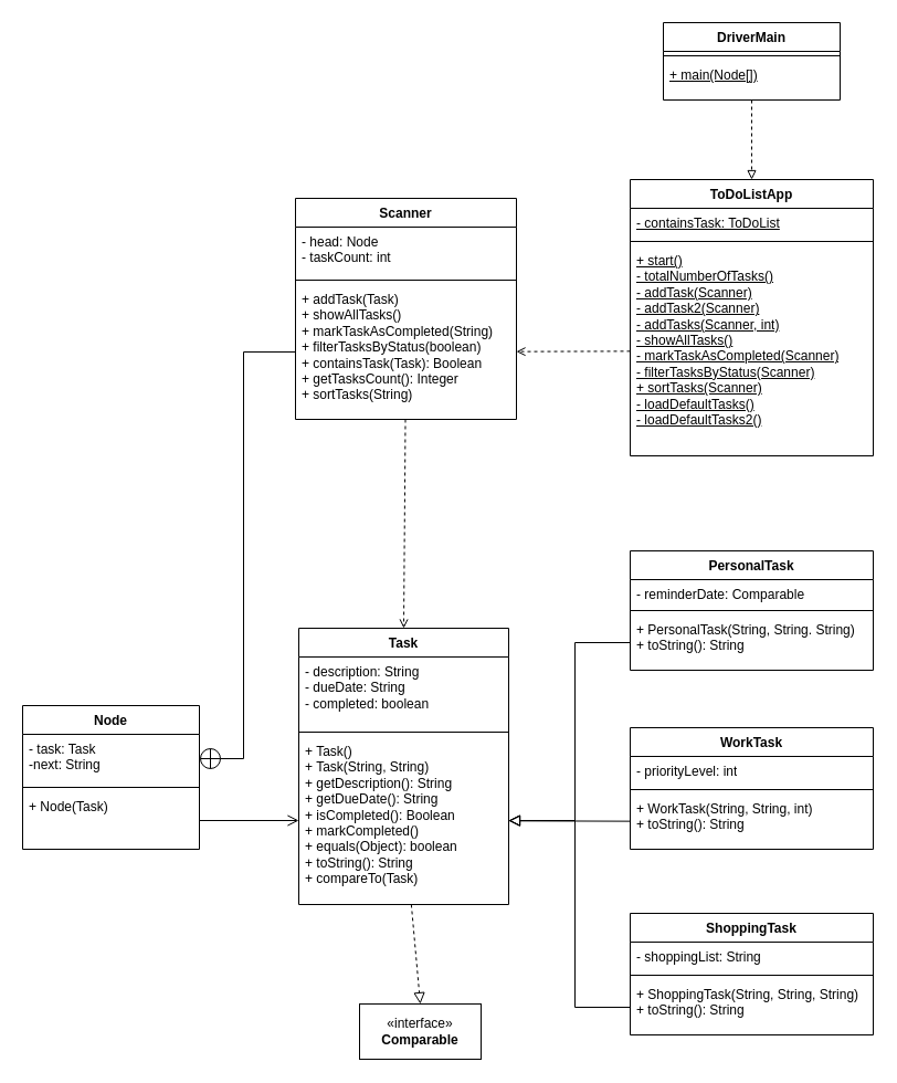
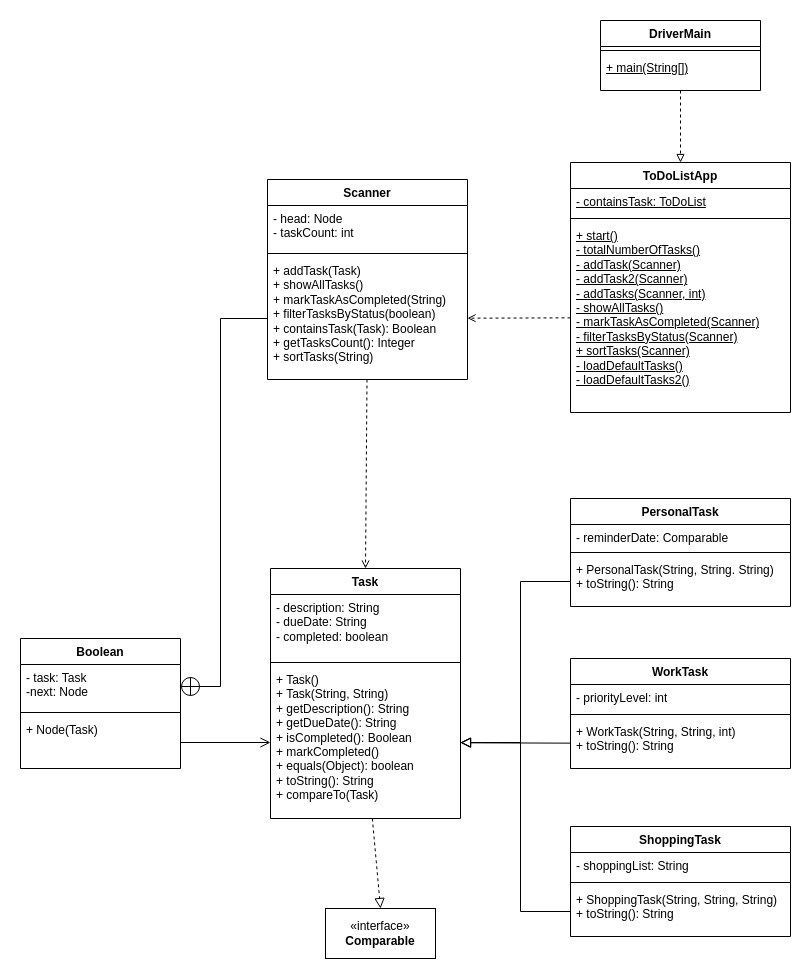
  <mxCell id="0" />
  <mxCell id="1" parent="0" />
  <mxCell id="2" value="Scanner" style="swimlane;fontStyle=1;align=center;verticalAlign=top;childLayout=stackLayout;horizontal=1;startSize=26;horizontalStack=0;resizeParent=1;resizeParentMax=0;resizeLast=0;collapsible=1;marginBottom=0;whiteSpace=wrap;html=1;" parent="1" vertex="1"><mxGeometry x="267" y="179" width="200" height="200" as="geometry" /></mxCell>
  <mxCell id="3" value="- head: Node&lt;br&gt;- taskCount: int" style="text;strokeColor=none;fillColor=none;align=left;verticalAlign=top;spacingLeft=4;spacingRight=4;overflow=hidden;rotatable=0;points=[[0,0.5],[1,0.5]];portConstraint=eastwest;whiteSpace=wrap;html=1;" parent="2" vertex="1"><mxGeometry y="26" width="200" height="44" as="geometry" /></mxCell>
  <mxCell id="4" value="" style="line;strokeWidth=1;fillColor=none;align=left;verticalAlign=middle;spacingTop=-1;spacingLeft=3;spacingRight=3;rotatable=0;labelPosition=right;points=[];portConstraint=eastwest;strokeColor=inherit;" parent="2" vertex="1"><mxGeometry y="70" width="200" height="8" as="geometry" /></mxCell>
  <mxCell id="5" value="+ addTask(Task)&lt;br&gt;+ showAllTasks()&lt;br&gt;+ markTaskAsCompleted(String)&lt;br&gt;+ filterTasksByStatus(boolean)&lt;br&gt;+ containsTask(Task): Boolean&lt;br&gt;+ getTasksCount(): Integer&lt;br&gt;+ sortTasks(String)" style="text;strokeColor=none;fillColor=none;align=left;verticalAlign=top;spacingLeft=4;spacingRight=4;overflow=hidden;rotatable=0;points=[[0,0.5],[1,0.5]];portConstraint=eastwest;whiteSpace=wrap;html=1;" parent="2" vertex="1"><mxGeometry y="78" width="200" height="122" as="geometry" /></mxCell>
- <mxCell id="6" value="Node" style="swimlane;fontStyle=1;align=center;verticalAlign=top;childLayout=stackLayout;horizontal=1;startSize=26;horizontalStack=0;resizeParent=1;resizeParentMax=0;resizeLast=0;collapsible=1;marginBottom=0;whiteSpace=wrap;html=1;" parent="1" vertex="1"><mxGeometry x="20" y="638" width="160" height="130" as="geometry"><mxRectangle x="345" y="570" width="70" height="30" as="alternateBounds" /></mxGeometry></mxCell>
- <mxCell id="7" value="- task: Task&lt;br&gt;-next: String" style="text;strokeColor=none;fillColor=none;align=left;verticalAlign=top;spacingLeft=4;spacingRight=4;overflow=hidden;rotatable=0;points=[[0,0.5],[1,0.5]];portConstraint=eastwest;whiteSpace=wrap;html=1;" parent="6" vertex="1"><mxGeometry y="26" width="160" height="44" as="geometry" /></mxCell>
+ <mxCell id="6" value="Boolean" style="swimlane;fontStyle=1;align=center;verticalAlign=top;childLayout=stackLayout;horizontal=1;startSize=26;horizontalStack=0;resizeParent=1;resizeParentMax=0;resizeLast=0;collapsible=1;marginBottom=0;whiteSpace=wrap;html=1;" parent="1" vertex="1"><mxGeometry x="20" y="638" width="160" height="130" as="geometry"><mxRectangle x="345" y="570" width="70" height="30" as="alternateBounds" /></mxGeometry></mxCell>
+ <mxCell id="7" value="- task: Task&lt;br&gt;-next: Node" style="text;strokeColor=none;fillColor=none;align=left;verticalAlign=top;spacingLeft=4;spacingRight=4;overflow=hidden;rotatable=0;points=[[0,0.5],[1,0.5]];portConstraint=eastwest;whiteSpace=wrap;html=1;" parent="6" vertex="1"><mxGeometry y="26" width="160" height="44" as="geometry" /></mxCell>
  <mxCell id="8" value="" style="line;strokeWidth=1;fillColor=none;align=left;verticalAlign=middle;spacingTop=-1;spacingLeft=3;spacingRight=3;rotatable=0;labelPosition=right;points=[];portConstraint=eastwest;strokeColor=inherit;" parent="6" vertex="1"><mxGeometry y="70" width="160" height="8" as="geometry" /></mxCell>
  <mxCell id="9" value="+ Node(Task)" style="text;strokeColor=none;fillColor=none;align=left;verticalAlign=top;spacingLeft=4;spacingRight=4;overflow=hidden;rotatable=0;points=[[0,0.5],[1,0.5]];portConstraint=eastwest;whiteSpace=wrap;html=1;" parent="6" vertex="1"><mxGeometry y="78" width="160" height="52" as="geometry" /></mxCell>
  <mxCell id="10" value="Task" style="swimlane;fontStyle=1;align=center;verticalAlign=top;childLayout=stackLayout;horizontal=1;startSize=26;horizontalStack=0;resizeParent=1;resizeParentMax=0;resizeLast=0;collapsible=1;marginBottom=0;whiteSpace=wrap;html=1;" parent="1" vertex="1"><mxGeometry x="270" y="568" width="190" height="250" as="geometry" /></mxCell>
  <mxCell id="11" value="- description: String&lt;br&gt;- dueDate: String&lt;br&gt;- completed: boolean" style="text;strokeColor=none;fillColor=none;align=left;verticalAlign=top;spacingLeft=4;spacingRight=4;overflow=hidden;rotatable=0;points=[[0,0.5],[1,0.5]];portConstraint=eastwest;whiteSpace=wrap;html=1;" parent="10" vertex="1"><mxGeometry y="26" width="190" height="64" as="geometry" /></mxCell>
  <mxCell id="12" value="" style="line;strokeWidth=1;fillColor=none;align=left;verticalAlign=middle;spacingTop=-1;spacingLeft=3;spacingRight=3;rotatable=0;labelPosition=right;points=[];portConstraint=eastwest;strokeColor=inherit;" parent="10" vertex="1"><mxGeometry y="90" width="190" height="8" as="geometry" /></mxCell>
  <mxCell id="13" value="+ Task()&lt;br&gt;+ Task(String, String)&lt;br&gt;+ getDescription(): String&lt;br&gt;+ getDueDate(): String&lt;br&gt;+ isCompleted(): Boolean&lt;br&gt;+ markCompleted()&lt;br&gt;+ equals(Object): boolean&lt;br&gt;+ toString(): String&lt;br&gt;+ compareTo(Task)" style="text;strokeColor=none;fillColor=none;align=left;verticalAlign=top;spacingLeft=4;spacingRight=4;overflow=hidden;rotatable=0;points=[[0,0.5],[1,0.5]];portConstraint=eastwest;whiteSpace=wrap;html=1;" parent="10" vertex="1"><mxGeometry y="98" width="190" height="152" as="geometry" /></mxCell>
  <mxCell id="14" value="DriverMain" style="swimlane;fontStyle=1;align=center;verticalAlign=top;childLayout=stackLayout;horizontal=1;startSize=26;horizontalStack=0;resizeParent=1;resizeParentMax=0;resizeLast=0;collapsible=1;marginBottom=0;whiteSpace=wrap;html=1;" parent="1" vertex="1"><mxGeometry x="600" y="20" width="160" height="70" as="geometry" /></mxCell>
  <mxCell id="15" value="" style="line;strokeWidth=1;fillColor=none;align=left;verticalAlign=middle;spacingTop=-1;spacingLeft=3;spacingRight=3;rotatable=0;labelPosition=right;points=[];portConstraint=eastwest;strokeColor=inherit;" parent="14" vertex="1"><mxGeometry y="26" width="160" height="8" as="geometry" /></mxCell>
- <mxCell id="16" value="&lt;u&gt;+ main(Node[])&lt;/u&gt;" style="text;strokeColor=none;fillColor=none;align=left;verticalAlign=top;spacingLeft=4;spacingRight=4;overflow=hidden;rotatable=0;points=[[0,0.5],[1,0.5]];portConstraint=eastwest;whiteSpace=wrap;html=1;" parent="14" vertex="1"><mxGeometry y="34" width="160" height="36" as="geometry" /></mxCell>
+ <mxCell id="16" value="&lt;u&gt;+ main(String[])&lt;/u&gt;" style="text;strokeColor=none;fillColor=none;align=left;verticalAlign=top;spacingLeft=4;spacingRight=4;overflow=hidden;rotatable=0;points=[[0,0.5],[1,0.5]];portConstraint=eastwest;whiteSpace=wrap;html=1;" parent="14" vertex="1"><mxGeometry y="34" width="160" height="36" as="geometry" /></mxCell>
  <mxCell id="17" value="PersonalTask" style="swimlane;fontStyle=1;align=center;verticalAlign=top;childLayout=stackLayout;horizontal=1;startSize=26;horizontalStack=0;resizeParent=1;resizeParentMax=0;resizeLast=0;collapsible=1;marginBottom=0;whiteSpace=wrap;html=1;" parent="1" vertex="1"><mxGeometry x="570" y="498" width="220" height="108" as="geometry" /></mxCell>
  <mxCell id="18" value="- reminderDate: Comparable" style="text;strokeColor=none;fillColor=none;align=left;verticalAlign=top;spacingLeft=4;spacingRight=4;overflow=hidden;rotatable=0;points=[[0,0.5],[1,0.5]];portConstraint=eastwest;whiteSpace=wrap;html=1;" parent="17" vertex="1"><mxGeometry y="26" width="220" height="24" as="geometry" /></mxCell>
  <mxCell id="19" value="" style="line;strokeWidth=1;fillColor=none;align=left;verticalAlign=middle;spacingTop=-1;spacingLeft=3;spacingRight=3;rotatable=0;labelPosition=right;points=[];portConstraint=eastwest;strokeColor=inherit;" parent="17" vertex="1"><mxGeometry y="50" width="220" height="8" as="geometry" /></mxCell>
  <mxCell id="20" value="+ PersonalTask(String, String. String)&lt;br&gt;+ toString(): String" style="text;strokeColor=none;fillColor=none;align=left;verticalAlign=top;spacingLeft=4;spacingRight=4;overflow=hidden;rotatable=0;points=[[0,0.5],[1,0.5]];portConstraint=eastwest;whiteSpace=wrap;html=1;" parent="17" vertex="1"><mxGeometry y="58" width="220" height="50" as="geometry" /></mxCell>
  <mxCell id="21" value="WorkTask" style="swimlane;fontStyle=1;align=center;verticalAlign=top;childLayout=stackLayout;horizontal=1;startSize=26;horizontalStack=0;resizeParent=1;resizeParentMax=0;resizeLast=0;collapsible=1;marginBottom=0;whiteSpace=wrap;html=1;" parent="1" vertex="1"><mxGeometry x="570" y="658" width="220" height="110" as="geometry" /></mxCell>
  <mxCell id="22" value="- priorityLevel: int" style="text;strokeColor=none;fillColor=none;align=left;verticalAlign=top;spacingLeft=4;spacingRight=4;overflow=hidden;rotatable=0;points=[[0,0.5],[1,0.5]];portConstraint=eastwest;whiteSpace=wrap;html=1;" parent="21" vertex="1"><mxGeometry y="26" width="220" height="26" as="geometry" /></mxCell>
  <mxCell id="23" value="" style="line;strokeWidth=1;fillColor=none;align=left;verticalAlign=middle;spacingTop=-1;spacingLeft=3;spacingRight=3;rotatable=0;labelPosition=right;points=[];portConstraint=eastwest;strokeColor=inherit;" parent="21" vertex="1"><mxGeometry y="52" width="220" height="8" as="geometry" /></mxCell>
  <mxCell id="24" value="+ WorkTask(String, String, int)&lt;br&gt;+ toString(): String" style="text;strokeColor=none;fillColor=none;align=left;verticalAlign=top;spacingLeft=4;spacingRight=4;overflow=hidden;rotatable=0;points=[[0,0.5],[1,0.5]];portConstraint=eastwest;whiteSpace=wrap;html=1;" parent="21" vertex="1"><mxGeometry y="60" width="220" height="50" as="geometry" /></mxCell>
  <mxCell id="25" value="ShoppingTask" style="swimlane;fontStyle=1;align=center;verticalAlign=top;childLayout=stackLayout;horizontal=1;startSize=26;horizontalStack=0;resizeParent=1;resizeParentMax=0;resizeLast=0;collapsible=1;marginBottom=0;whiteSpace=wrap;html=1;" parent="1" vertex="1"><mxGeometry x="570" y="826" width="220" height="110" as="geometry" /></mxCell>
  <mxCell id="26" value="- shoppingList: String" style="text;strokeColor=none;fillColor=none;align=left;verticalAlign=top;spacingLeft=4;spacingRight=4;overflow=hidden;rotatable=0;points=[[0,0.5],[1,0.5]];portConstraint=eastwest;whiteSpace=wrap;html=1;" parent="25" vertex="1"><mxGeometry y="26" width="220" height="26" as="geometry" /></mxCell>
  <mxCell id="27" value="" style="line;strokeWidth=1;fillColor=none;align=left;verticalAlign=middle;spacingTop=-1;spacingLeft=3;spacingRight=3;rotatable=0;labelPosition=right;points=[];portConstraint=eastwest;strokeColor=inherit;" parent="25" vertex="1"><mxGeometry y="52" width="220" height="8" as="geometry" /></mxCell>
  <mxCell id="28" value="+ ShoppingTask(String, String, String)&lt;br&gt;+ toString(): String" style="text;strokeColor=none;fillColor=none;align=left;verticalAlign=top;spacingLeft=4;spacingRight=4;overflow=hidden;rotatable=0;points=[[0,0.5],[1,0.5]];portConstraint=eastwest;whiteSpace=wrap;html=1;" parent="25" vertex="1"><mxGeometry y="60" width="220" height="50" as="geometry" /></mxCell>
  <mxCell id="29" value="ToDoListApp" style="swimlane;fontStyle=1;align=center;verticalAlign=top;childLayout=stackLayout;horizontal=1;startSize=26;horizontalStack=0;resizeParent=1;resizeParentMax=0;resizeLast=0;collapsible=1;marginBottom=0;whiteSpace=wrap;html=1;" parent="1" vertex="1"><mxGeometry x="570" y="162" width="220" height="250" as="geometry" /></mxCell>
  <mxCell id="30" value="&lt;u&gt;- containsTask: ToDoList&lt;/u&gt;" style="text;strokeColor=none;fillColor=none;align=left;verticalAlign=top;spacingLeft=4;spacingRight=4;overflow=hidden;rotatable=0;points=[[0,0.5],[1,0.5]];portConstraint=eastwest;whiteSpace=wrap;html=1;" parent="29" vertex="1"><mxGeometry y="26" width="220" height="26" as="geometry" /></mxCell>
  <mxCell id="31" value="" style="line;strokeWidth=1;fillColor=none;align=left;verticalAlign=middle;spacingTop=-1;spacingLeft=3;spacingRight=3;rotatable=0;labelPosition=right;points=[];portConstraint=eastwest;strokeColor=inherit;" parent="29" vertex="1"><mxGeometry y="52" width="220" height="8" as="geometry" /></mxCell>
  <mxCell id="32" value="&lt;div&gt;&lt;u&gt;+ start()&lt;/u&gt;&lt;/div&gt;&lt;div&gt;&lt;u&gt;- totalNumberOfTasks()&lt;/u&gt;&lt;/div&gt;&lt;div&gt;&lt;u&gt;- addTask(Scanner)&lt;/u&gt;&lt;/div&gt;&lt;div&gt;&lt;u&gt;- addTask2(Scanner)&lt;/u&gt;&lt;/div&gt;&lt;div&gt;&lt;u&gt;- addTasks(Scanner, int)&lt;/u&gt;&lt;/div&gt;&lt;div&gt;&lt;u&gt;- showAllTasks()&lt;/u&gt;&lt;/div&gt;&lt;div&gt;&lt;u&gt;- markTaskAsCompleted(Scanner)&lt;/u&gt;&lt;/div&gt;&lt;div&gt;&lt;u&gt;- filterTasksByStatus(Scanner)&lt;/u&gt;&lt;/div&gt;&lt;div&gt;&lt;u&gt;+ sortTasks(Scanner)&lt;/u&gt;&lt;/div&gt;&lt;div&gt;&lt;u&gt;- loadDefaultTasks()&lt;/u&gt;&lt;/div&gt;&lt;div&gt;&lt;u&gt;- loadDefaultTasks2()&lt;/u&gt;&lt;/div&gt;" style="text;strokeColor=none;fillColor=none;align=left;verticalAlign=top;spacingLeft=4;spacingRight=4;overflow=hidden;rotatable=0;points=[[0,0.5],[1,0.5]];portConstraint=eastwest;whiteSpace=wrap;html=1;" parent="29" vertex="1"><mxGeometry y="60" width="220" height="190" as="geometry" /></mxCell>
  <mxCell id="33" value="«interface»&lt;br&gt;&lt;b&gt;Comparable&lt;/b&gt;" style="html=1;whiteSpace=wrap;" parent="1" vertex="1"><mxGeometry x="325" y="908" width="110" height="50" as="geometry" /></mxCell>
  <mxCell id="34" value="" style="endArrow=circlePlus;startArrow=none;endFill=0;startFill=0;endSize=8;html=1;labelBackgroundColor=none;rounded=0;" parent="1" source="5" target="7" edge="1"><mxGeometry width="160" relative="1" as="geometry"><mxPoint x="360" y="488" as="sourcePoint" /><mxPoint x="90" y="568" as="targetPoint" /><Array as="points"><mxPoint x="220" y="318" /><mxPoint x="220" y="686" /></Array></mxGeometry></mxCell>
  <mxCell id="35" value="" style="endArrow=open;startArrow=none;endFill=0;startFill=0;endSize=8;html=1;verticalAlign=bottom;labelBackgroundColor=none;strokeWidth=1;rounded=0;" parent="1" source="9" target="13" edge="1"><mxGeometry width="160" relative="1" as="geometry"><mxPoint x="360" y="488" as="sourcePoint" /><mxPoint x="520" y="488" as="targetPoint" /></mxGeometry></mxCell>
  <mxCell id="36" value="" style="html=1;verticalAlign=bottom;labelBackgroundColor=none;endArrow=open;endFill=0;dashed=1;rounded=0;" parent="1" source="32" target="5" edge="1"><mxGeometry width="160" relative="1" as="geometry"><mxPoint x="360" y="488" as="sourcePoint" /><mxPoint x="520" y="488" as="targetPoint" /></mxGeometry></mxCell>
  <mxCell id="37" value="" style="endArrow=block;html=1;rounded=0;align=center;verticalAlign=bottom;endFill=0;labelBackgroundColor=none;endSize=8;" parent="1" source="20" target="13" edge="1"><mxGeometry relative="1" as="geometry"><mxPoint x="360" y="488" as="sourcePoint" /><mxPoint x="520" y="488" as="targetPoint" /><Array as="points"><mxPoint x="520" y="581" /><mxPoint x="520" y="742" /></Array></mxGeometry></mxCell>
  <mxCell id="38" value="" style="resizable=0;html=1;align=center;verticalAlign=top;labelBackgroundColor=none;" parent="37" connectable="0" vertex="1"><mxGeometry relative="1" as="geometry" /></mxCell>
  <mxCell id="39" value="" style="endArrow=block;html=1;rounded=0;align=center;verticalAlign=bottom;endFill=0;labelBackgroundColor=none;endSize=8;" parent="1" source="24" target="13" edge="1"><mxGeometry relative="1" as="geometry"><mxPoint x="580" y="591" as="sourcePoint" /><mxPoint x="470" y="752" as="targetPoint" /></mxGeometry></mxCell>
  <mxCell id="40" value="" style="resizable=0;html=1;align=center;verticalAlign=top;labelBackgroundColor=none;" parent="39" connectable="0" vertex="1"><mxGeometry relative="1" as="geometry" /></mxCell>
  <mxCell id="41" value="" style="endArrow=block;html=1;rounded=0;align=center;verticalAlign=bottom;endFill=0;labelBackgroundColor=none;endSize=8;" parent="1" source="28" target="13" edge="1"><mxGeometry relative="1" as="geometry"><mxPoint x="580" y="753" as="sourcePoint" /><mxPoint x="470" y="752" as="targetPoint" /><Array as="points"><mxPoint x="520" y="911" /><mxPoint x="520" y="742" /></Array></mxGeometry></mxCell>
  <mxCell id="42" value="" style="resizable=0;html=1;align=center;verticalAlign=top;labelBackgroundColor=none;" parent="41" connectable="0" vertex="1"><mxGeometry relative="1" as="geometry" /></mxCell>
  <mxCell id="43" value="" style="html=1;verticalAlign=bottom;labelBackgroundColor=none;endArrow=block;endFill=0;dashed=1;rounded=0;entryX=0.5;entryY=0;entryDx=0;entryDy=0;" parent="1" source="16" target="29" edge="1"><mxGeometry width="160" relative="1" as="geometry"><mxPoint x="580" y="327" as="sourcePoint" /><mxPoint x="477" y="328" as="targetPoint" /></mxGeometry></mxCell>
  <mxCell id="44" value="" style="endArrow=block;startArrow=none;endFill=0;startFill=0;endSize=8;html=1;verticalAlign=bottom;dashed=1;labelBackgroundColor=none;rounded=0;entryX=0.5;entryY=0;entryDx=0;entryDy=0;" parent="1" source="13" target="33" edge="1"><mxGeometry width="160" relative="1" as="geometry"><mxPoint x="360" y="648" as="sourcePoint" /><mxPoint x="520" y="648" as="targetPoint" /></mxGeometry></mxCell>
  <mxCell id="45" value="" style="html=1;verticalAlign=bottom;labelBackgroundColor=none;endArrow=open;endFill=0;dashed=1;rounded=0;entryX=0.5;entryY=0;entryDx=0;entryDy=0;" parent="1" source="5" target="10" edge="1"><mxGeometry width="160" relative="1" as="geometry"><mxPoint x="580" y="327" as="sourcePoint" /><mxPoint x="477" y="328" as="targetPoint" /></mxGeometry></mxCell>
